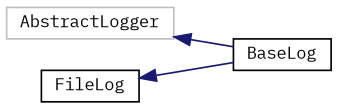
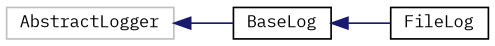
  digraph {
    fontname="IBM Plex Mono"
    rankdir=LR
    node [color=black fillcolor=white fontname="IBM Plex Mono" fontsize=10 shape=record style=filled]
    edge [color=midnightblue dir=back fontname="IBM Plex Mono" fontsize=10 labelfontname=Helvetica labelfontsize=10 style=solid]
    n1 [color=grey75 height=0.2 label=AbstractLogger width=0.4]
    n2 [height=0.2 label=BaseLog width=0.4]
    n3 [height=0.2 label=FileLog width=0.4]
    n1 -> n2
-   n3 -> n2
+   n2 -> n3
  }
